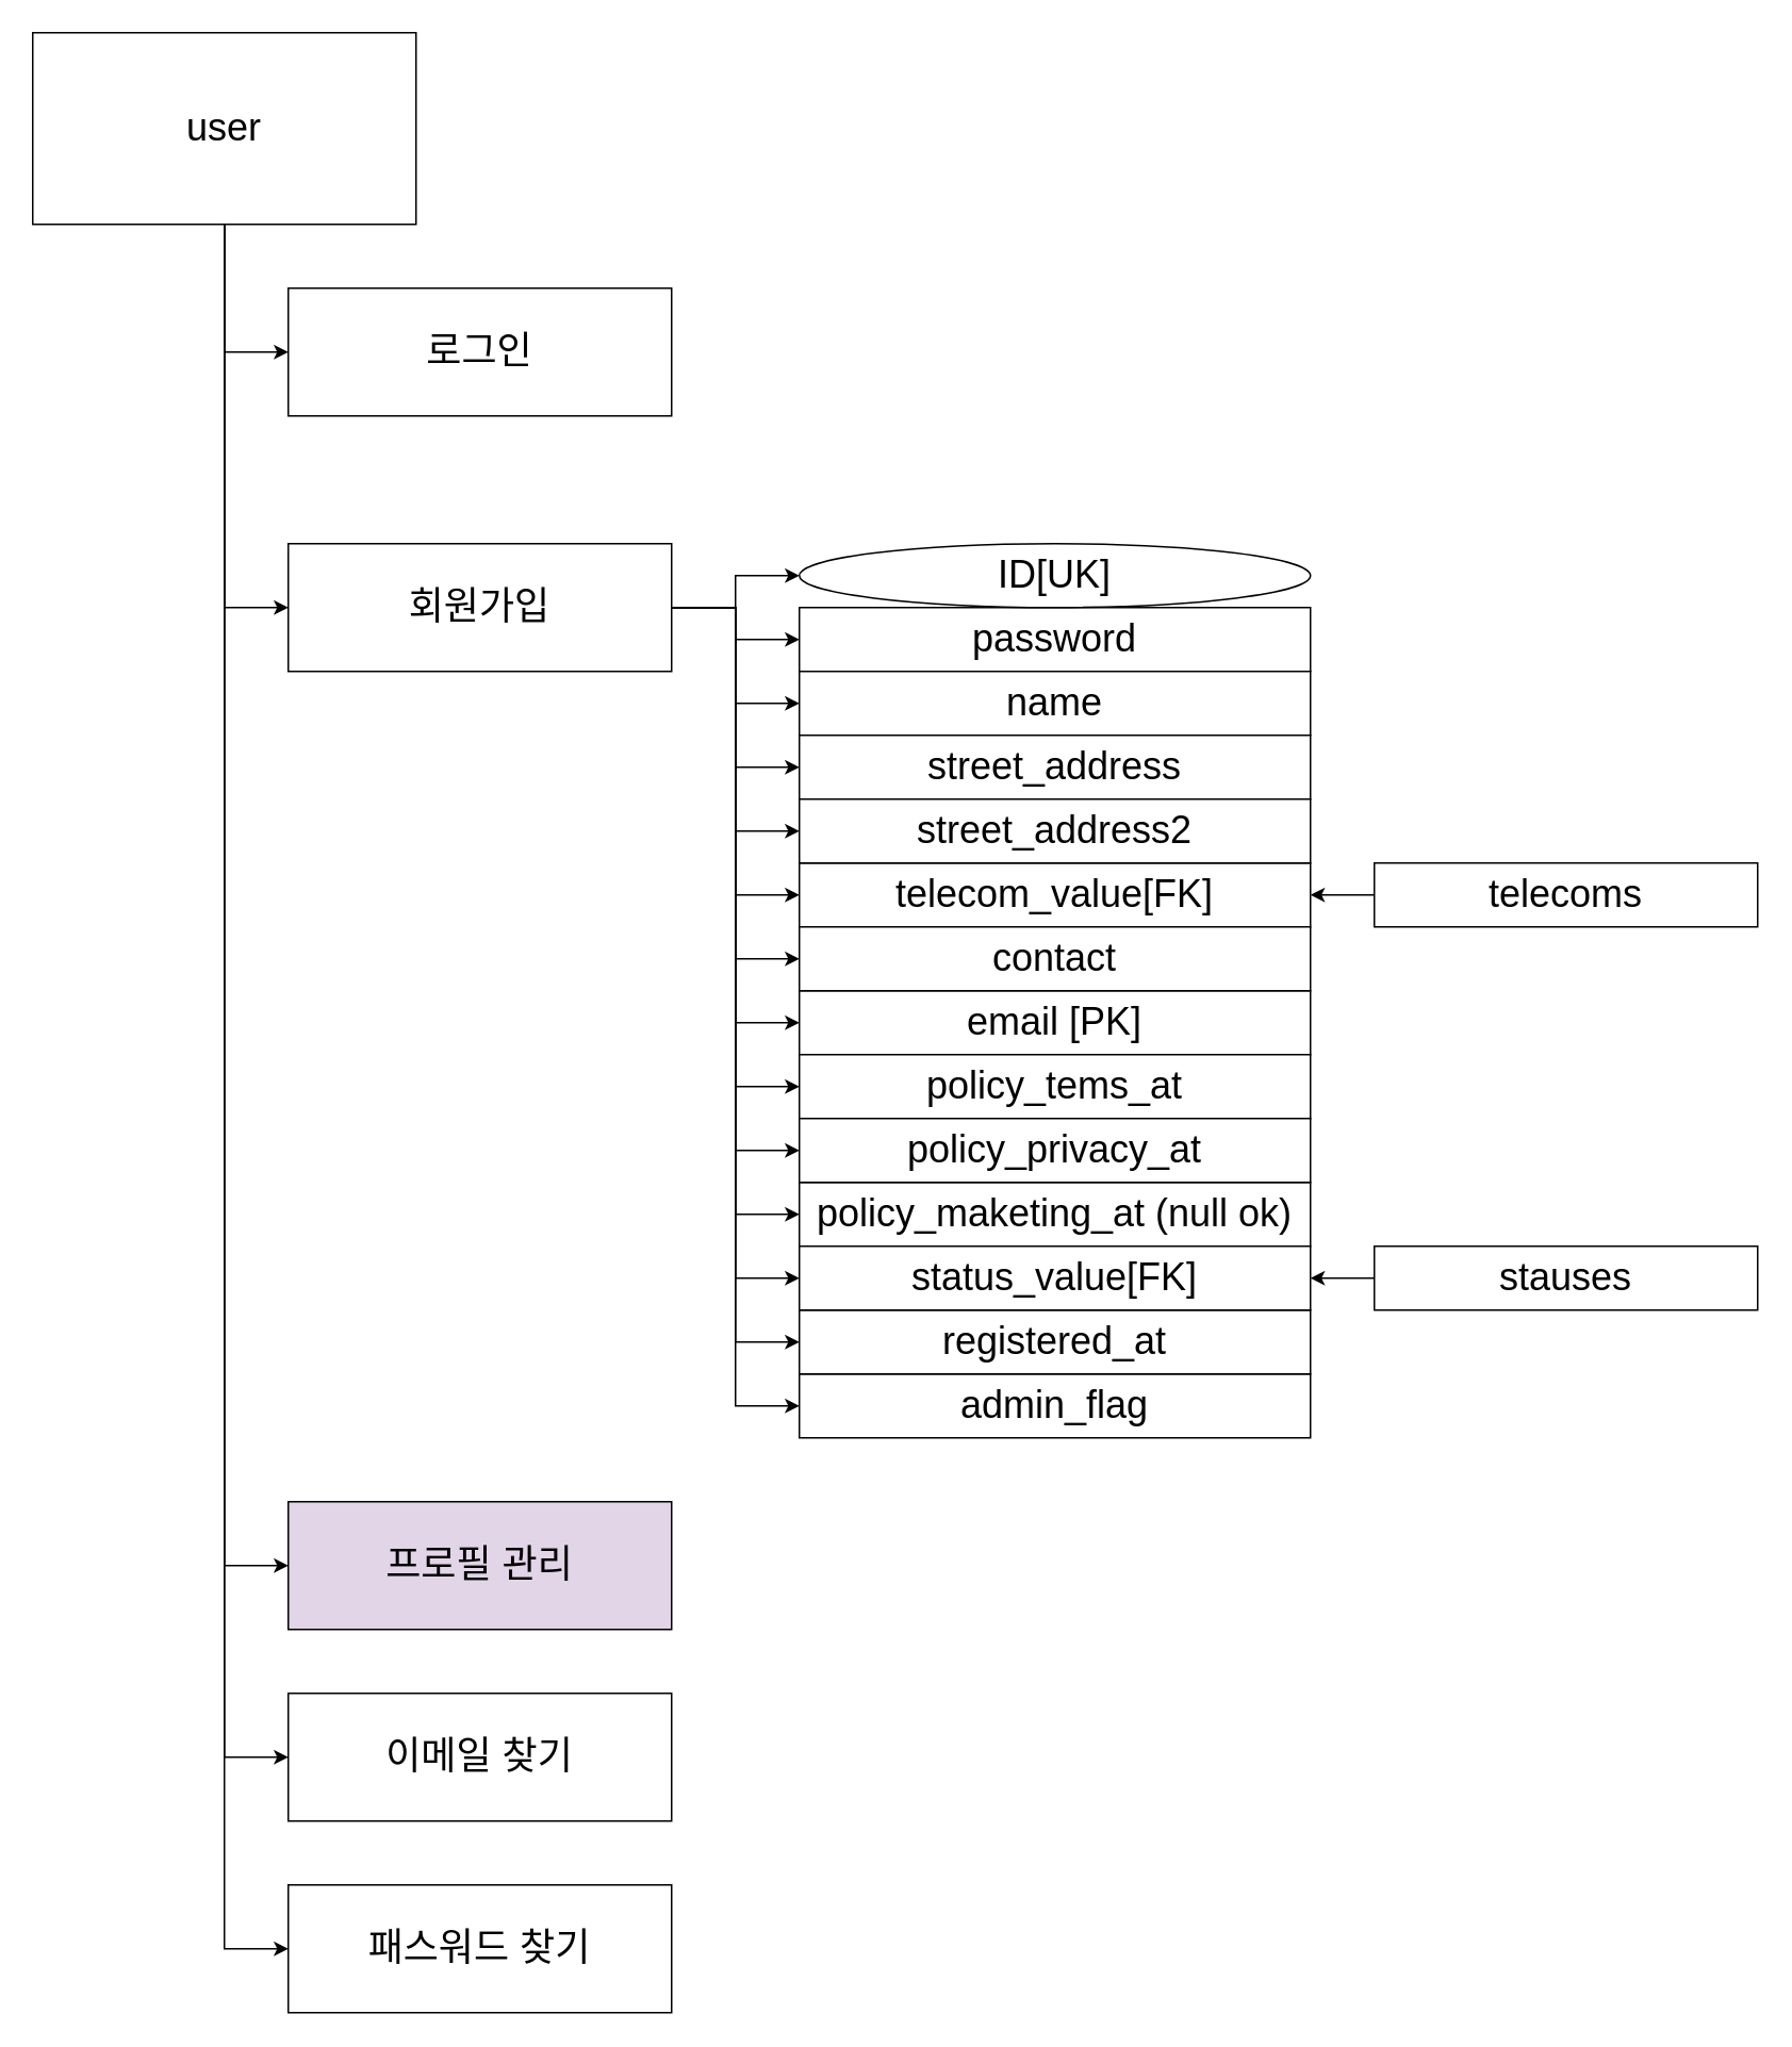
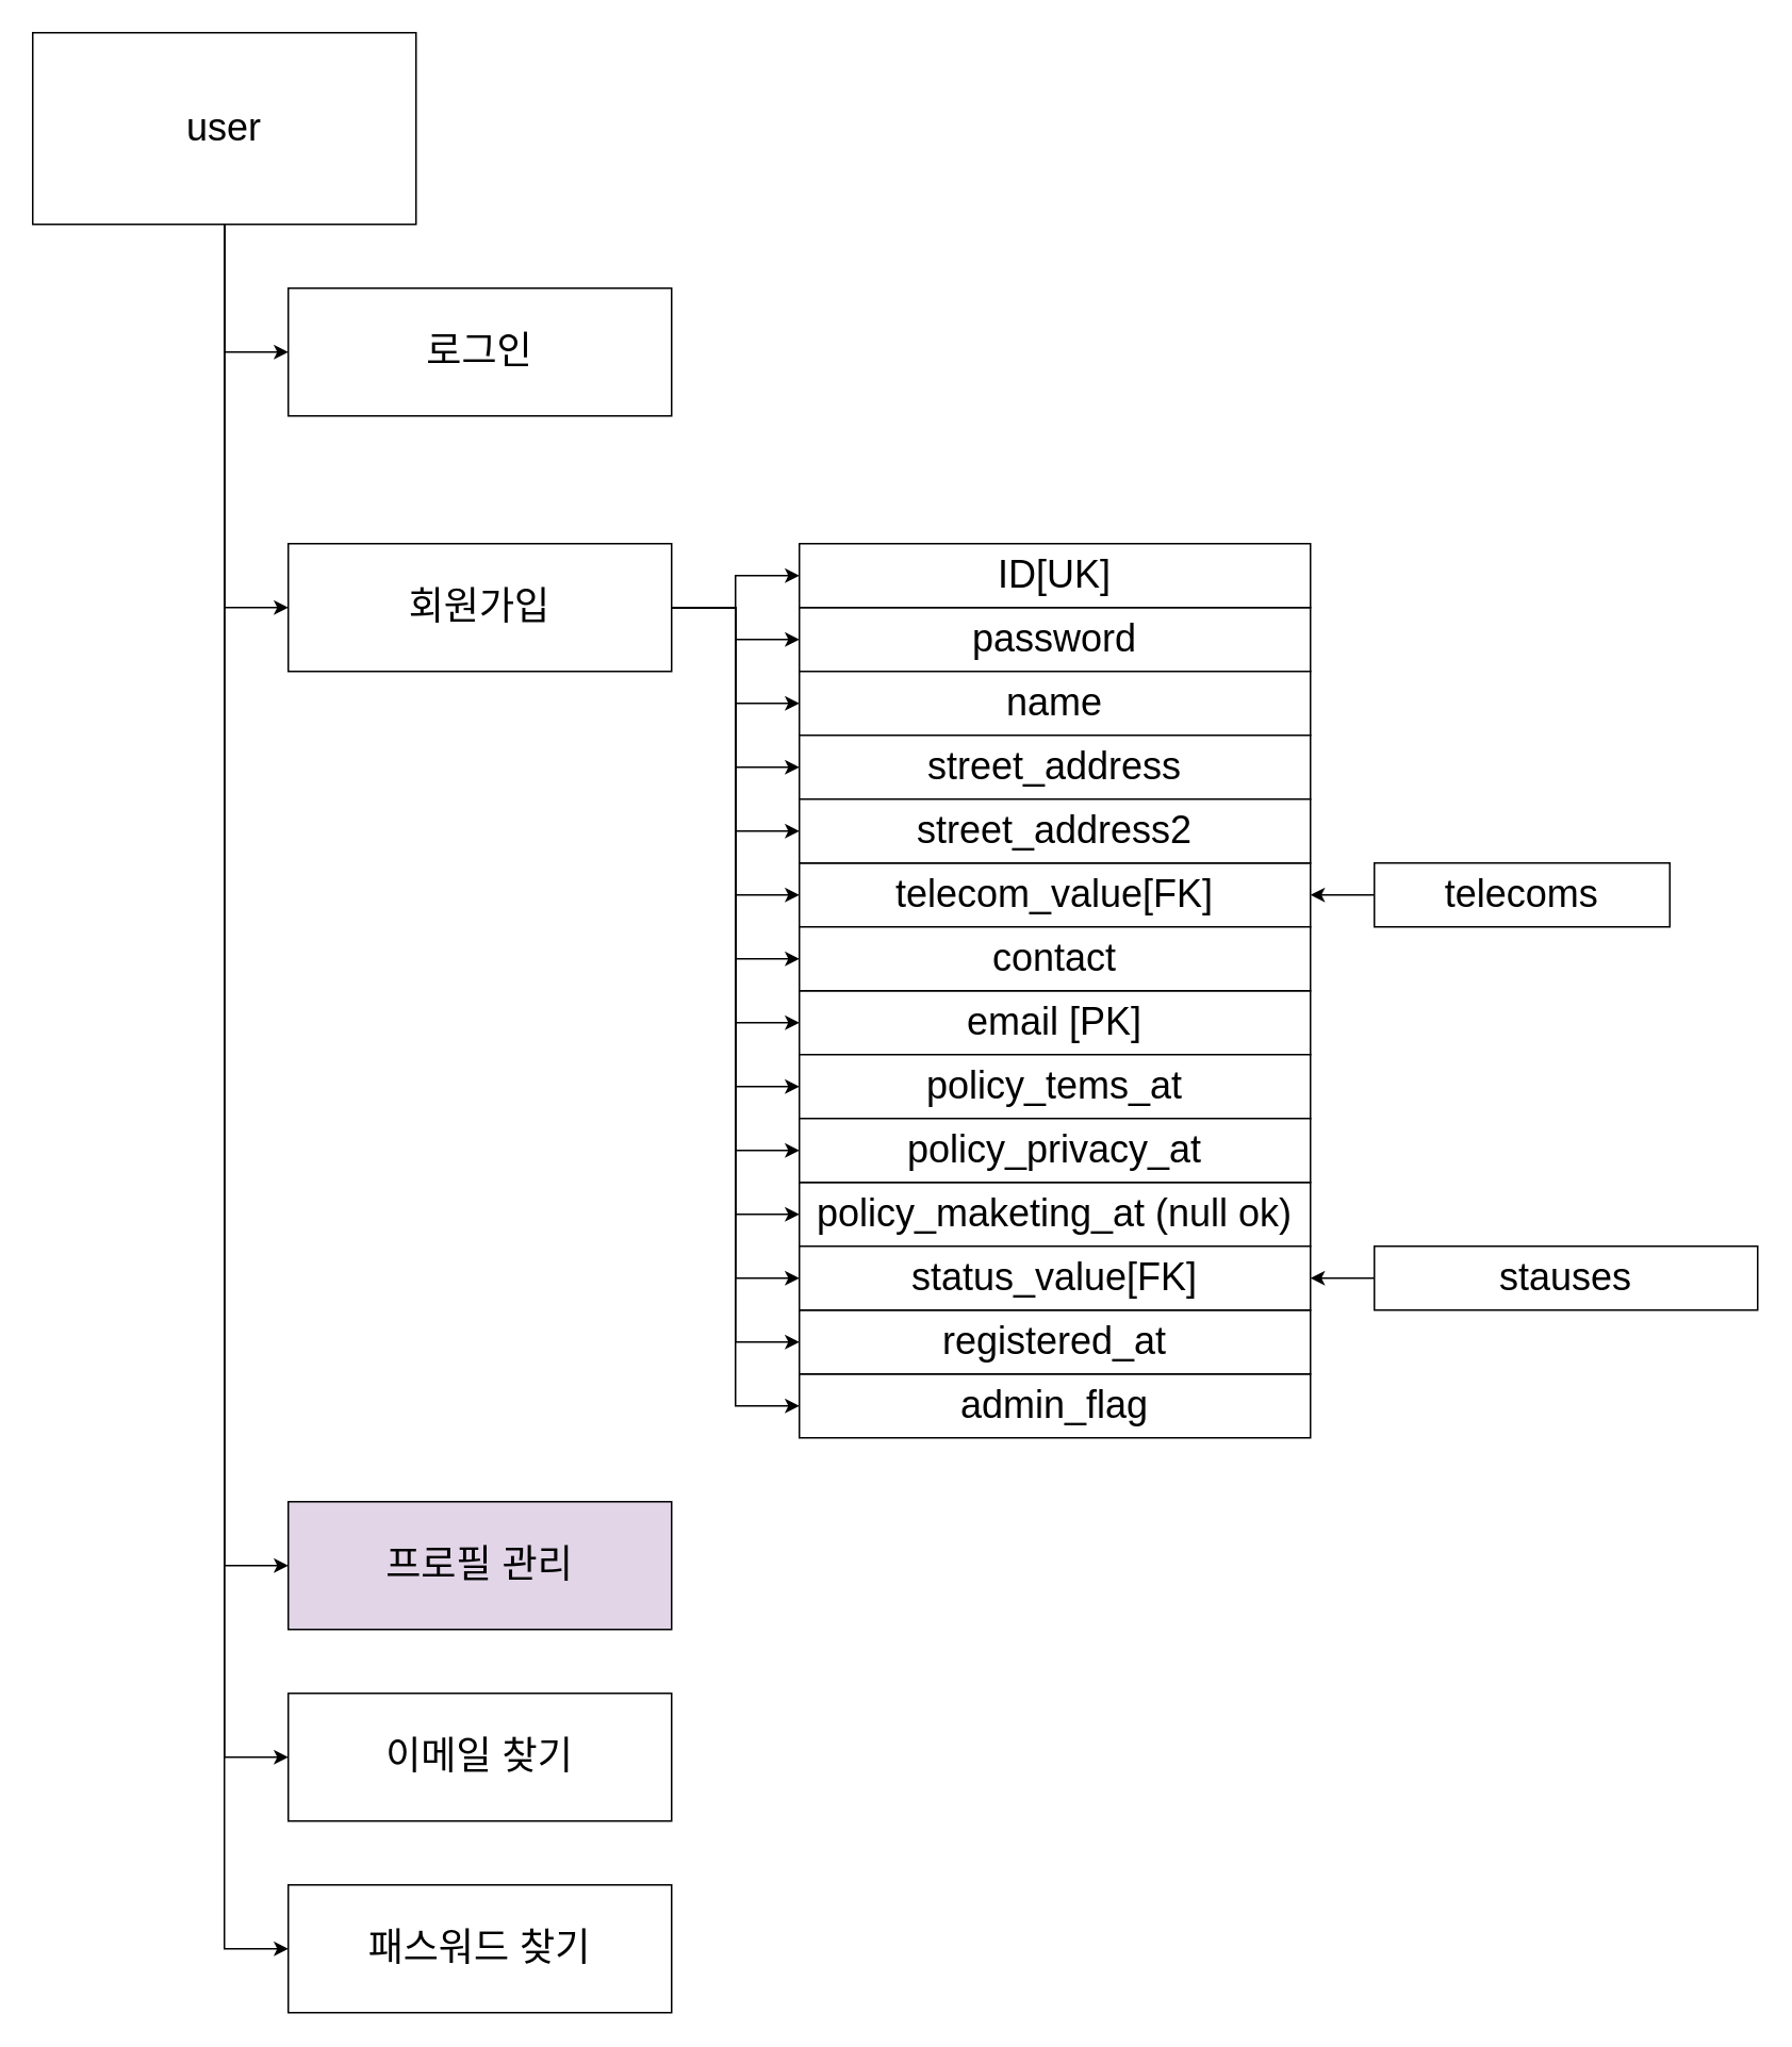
  <mxCell id="0" />
  <mxCell id="1" parent="0" />
  <mxCell id="2" style="edgeStyle=orthogonalEdgeStyle;rounded=0;orthogonalLoop=1;jettySize=auto;html=1;entryX=0;entryY=0.5;entryDx=0;entryDy=0;fontSize=18;" edge="1" parent="1" source="7" target="35"><mxGeometry relative="1" as="geometry" /></mxCell>
  <mxCell id="3" style="edgeStyle=orthogonalEdgeStyle;rounded=0;orthogonalLoop=1;jettySize=auto;html=1;entryX=0;entryY=0.5;entryDx=0;entryDy=0;fontSize=18;" edge="1" parent="1" source="7" target="42"><mxGeometry relative="1" as="geometry" /></mxCell>
  <mxCell id="4" style="edgeStyle=orthogonalEdgeStyle;rounded=0;orthogonalLoop=1;jettySize=auto;html=1;entryX=0;entryY=0.5;entryDx=0;entryDy=0;fontSize=18;" edge="1" parent="1" source="7" target="43"><mxGeometry relative="1" as="geometry" /></mxCell>
  <mxCell id="5" style="edgeStyle=orthogonalEdgeStyle;rounded=0;orthogonalLoop=1;jettySize=auto;html=1;entryX=0;entryY=0.5;entryDx=0;entryDy=0;fontSize=18;" edge="1" parent="1" source="7" target="44"><mxGeometry relative="1" as="geometry" /></mxCell>
  <mxCell id="6" style="edgeStyle=orthogonalEdgeStyle;rounded=0;orthogonalLoop=1;jettySize=auto;html=1;entryX=0;entryY=0.5;entryDx=0;entryDy=0;" edge="1" parent="1" source="7" target="20"><mxGeometry relative="1" as="geometry" /></mxCell>
  <mxCell id="7" value="&lt;span style=&quot;font-size: 24px;&quot;&gt;user&lt;/span&gt;" style="rounded=0;whiteSpace=wrap;html=1;" vertex="1" parent="1"><mxGeometry x="20" y="20" width="240" height="120" as="geometry" /></mxCell>
  <mxCell id="8" value="email [PK]" style="rounded=0;whiteSpace=wrap;html=1;fontSize=24;" vertex="1" parent="1"><mxGeometry x="500" y="620" width="320" height="40" as="geometry" /></mxCell>
  <mxCell id="9" value="password" style="rounded=0;whiteSpace=wrap;html=1;fontSize=24;" vertex="1" parent="1"><mxGeometry x="500" y="380" width="320" height="40" as="geometry" /></mxCell>
  <mxCell id="10" value="name" style="rounded=0;whiteSpace=wrap;html=1;fontSize=24;" vertex="1" parent="1"><mxGeometry x="500" y="420" width="320" height="40" as="geometry" /></mxCell>
  <mxCell id="11" value="policy_maketing_at (null ok)" style="rounded=0;whiteSpace=wrap;html=1;fontSize=24;" vertex="1" parent="1"><mxGeometry x="500" y="740" width="320" height="40" as="geometry" /></mxCell>
  <mxCell id="12" value="policy_tems_at" style="rounded=0;whiteSpace=wrap;html=1;fontSize=24;" vertex="1" parent="1"><mxGeometry x="500" y="660" width="320" height="40" as="geometry" /></mxCell>
- <mxCell id="13" value="ID[UK]" style="ellipse;whiteSpace=wrap;html=1;fontSize=24;" vertex="1" parent="1"><mxGeometry x="500" y="340" width="320" height="40" as="geometry" /></mxCell>
+ <mxCell id="13" value="ID[UK]" style="rounded=0;whiteSpace=wrap;html=1;fontSize=24;" vertex="1" parent="1"><mxGeometry x="500" y="340" width="320" height="40" as="geometry" /></mxCell>
  <mxCell id="14" value="policy_privacy_at" style="rounded=0;whiteSpace=wrap;html=1;fontSize=24;" vertex="1" parent="1"><mxGeometry x="500" y="700" width="320" height="40" as="geometry" /></mxCell>
  <mxCell id="15" value="street_address" style="rounded=0;whiteSpace=wrap;html=1;fontSize=24;" vertex="1" parent="1"><mxGeometry x="500" y="460" width="320" height="40" as="geometry" /></mxCell>
  <mxCell id="16" value="telecom_value[FK]" style="rounded=0;whiteSpace=wrap;html=1;fontSize=24;" vertex="1" parent="1"><mxGeometry x="500" y="540" width="320" height="40" as="geometry" /></mxCell>
  <mxCell id="17" value="contact" style="rounded=0;whiteSpace=wrap;html=1;fontSize=24;" vertex="1" parent="1"><mxGeometry x="500" y="580" width="320" height="40" as="geometry" /></mxCell>
  <mxCell id="18" value="street_address2" style="rounded=0;whiteSpace=wrap;html=1;fontSize=24;" vertex="1" parent="1"><mxGeometry x="500" y="500" width="320" height="40" as="geometry" /></mxCell>
  <mxCell id="19" value="admin_flag" style="rounded=0;whiteSpace=wrap;html=1;fontSize=24;" vertex="1" parent="1"><mxGeometry x="500" y="860" width="320" height="40" as="geometry" /></mxCell>
  <mxCell id="20" value="로그인" style="rounded=0;whiteSpace=wrap;html=1;fontSize=24;" vertex="1" parent="1"><mxGeometry x="180" y="180" width="240" height="80" as="geometry" /></mxCell>
  <mxCell id="21" style="edgeStyle=orthogonalEdgeStyle;rounded=0;orthogonalLoop=1;jettySize=auto;html=1;fontSize=18;entryX=0;entryY=0.5;entryDx=0;entryDy=0;" edge="1" parent="1" source="35" target="13"><mxGeometry relative="1" as="geometry"><mxPoint x="460" y="310" as="targetPoint" /></mxGeometry></mxCell>
  <mxCell id="22" style="edgeStyle=orthogonalEdgeStyle;rounded=0;orthogonalLoop=1;jettySize=auto;html=1;entryX=0;entryY=0.5;entryDx=0;entryDy=0;fontSize=18;" edge="1" parent="1" source="35" target="9"><mxGeometry relative="1" as="geometry" /></mxCell>
  <mxCell id="23" style="edgeStyle=orthogonalEdgeStyle;rounded=0;orthogonalLoop=1;jettySize=auto;html=1;entryX=0;entryY=0.5;entryDx=0;entryDy=0;fontSize=18;" edge="1" parent="1" source="35" target="10"><mxGeometry relative="1" as="geometry" /></mxCell>
  <mxCell id="24" style="edgeStyle=orthogonalEdgeStyle;rounded=0;orthogonalLoop=1;jettySize=auto;html=1;entryX=0;entryY=0.5;entryDx=0;entryDy=0;fontSize=18;" edge="1" parent="1" source="35" target="15"><mxGeometry relative="1" as="geometry" /></mxCell>
  <mxCell id="25" style="edgeStyle=orthogonalEdgeStyle;rounded=0;orthogonalLoop=1;jettySize=auto;html=1;entryX=0;entryY=0.5;entryDx=0;entryDy=0;fontSize=18;" edge="1" parent="1" source="35" target="18"><mxGeometry relative="1" as="geometry" /></mxCell>
  <mxCell id="26" style="edgeStyle=orthogonalEdgeStyle;rounded=0;orthogonalLoop=1;jettySize=auto;html=1;entryX=0;entryY=0.5;entryDx=0;entryDy=0;fontSize=18;" edge="1" parent="1" source="35" target="16"><mxGeometry relative="1" as="geometry" /></mxCell>
  <mxCell id="27" style="edgeStyle=orthogonalEdgeStyle;rounded=0;orthogonalLoop=1;jettySize=auto;html=1;entryX=0;entryY=0.5;entryDx=0;entryDy=0;fontSize=18;" edge="1" parent="1" source="35" target="17"><mxGeometry relative="1" as="geometry" /></mxCell>
  <mxCell id="28" style="edgeStyle=orthogonalEdgeStyle;rounded=0;orthogonalLoop=1;jettySize=auto;html=1;entryX=0;entryY=0.5;entryDx=0;entryDy=0;fontSize=18;" edge="1" parent="1" source="35" target="8"><mxGeometry relative="1" as="geometry" /></mxCell>
  <mxCell id="29" style="edgeStyle=orthogonalEdgeStyle;rounded=0;orthogonalLoop=1;jettySize=auto;html=1;entryX=0;entryY=0.5;entryDx=0;entryDy=0;fontSize=18;" edge="1" parent="1" source="35" target="12"><mxGeometry relative="1" as="geometry" /></mxCell>
  <mxCell id="30" style="edgeStyle=orthogonalEdgeStyle;rounded=0;orthogonalLoop=1;jettySize=auto;html=1;entryX=0;entryY=0.5;entryDx=0;entryDy=0;fontSize=18;" edge="1" parent="1" source="35" target="14"><mxGeometry relative="1" as="geometry" /></mxCell>
  <mxCell id="31" style="edgeStyle=orthogonalEdgeStyle;rounded=0;orthogonalLoop=1;jettySize=auto;html=1;entryX=0;entryY=0.5;entryDx=0;entryDy=0;fontSize=18;" edge="1" parent="1" source="35" target="11"><mxGeometry relative="1" as="geometry" /></mxCell>
  <mxCell id="32" style="edgeStyle=orthogonalEdgeStyle;rounded=0;orthogonalLoop=1;jettySize=auto;html=1;entryX=0;entryY=0.5;entryDx=0;entryDy=0;fontSize=18;" edge="1" parent="1" source="35" target="39"><mxGeometry relative="1" as="geometry" /></mxCell>
  <mxCell id="33" style="edgeStyle=orthogonalEdgeStyle;rounded=0;orthogonalLoop=1;jettySize=auto;html=1;entryX=0;entryY=0.5;entryDx=0;entryDy=0;fontSize=18;" edge="1" parent="1" source="35" target="38"><mxGeometry relative="1" as="geometry" /></mxCell>
  <mxCell id="34" style="edgeStyle=orthogonalEdgeStyle;rounded=0;orthogonalLoop=1;jettySize=auto;html=1;entryX=0;entryY=0.5;entryDx=0;entryDy=0;fontSize=18;" edge="1" parent="1" source="35" target="19"><mxGeometry relative="1" as="geometry" /></mxCell>
  <mxCell id="35" value="회원가입" style="rounded=0;whiteSpace=wrap;html=1;fontSize=24;" vertex="1" parent="1"><mxGeometry x="180" y="340" width="240" height="80" as="geometry" /></mxCell>
  <mxCell id="36" style="edgeStyle=orthogonalEdgeStyle;rounded=0;orthogonalLoop=1;jettySize=auto;html=1;entryX=1;entryY=0.5;entryDx=0;entryDy=0;fontSize=18;" edge="1" parent="1" source="37" target="16"><mxGeometry relative="1" as="geometry" /></mxCell>
- <mxCell id="37" value="telecoms" style="rounded=0;whiteSpace=wrap;html=1;fontSize=24;" vertex="1" parent="1"><mxGeometry x="860" y="540" width="240" height="40" as="geometry" /></mxCell>
+ <mxCell id="37" value="telecoms" style="rounded=0;whiteSpace=wrap;html=1;fontSize=24;" vertex="1" parent="1"><mxGeometry x="860" y="540" width="185" height="40" as="geometry" /></mxCell>
  <mxCell id="38" value="registered_at" style="rounded=0;whiteSpace=wrap;html=1;fontSize=24;" vertex="1" parent="1"><mxGeometry x="500" y="820" width="320" height="40" as="geometry" /></mxCell>
  <mxCell id="39" value="status_value[FK]" style="rounded=0;whiteSpace=wrap;html=1;fontSize=24;" vertex="1" parent="1"><mxGeometry x="500" y="780" width="320" height="40" as="geometry" /></mxCell>
  <mxCell id="40" style="edgeStyle=orthogonalEdgeStyle;rounded=0;orthogonalLoop=1;jettySize=auto;html=1;entryX=1;entryY=0.5;entryDx=0;entryDy=0;fontSize=18;" edge="1" parent="1" source="41" target="39"><mxGeometry relative="1" as="geometry" /></mxCell>
  <mxCell id="41" value="stauses" style="rounded=0;whiteSpace=wrap;html=1;fontSize=24;" vertex="1" parent="1"><mxGeometry x="860" y="780" width="240" height="40" as="geometry" /></mxCell>
  <mxCell id="42" value="프로필 관리" style="rounded=0;whiteSpace=wrap;html=1;fontSize=24;fillColor=#e1d5e7;" vertex="1" parent="1"><mxGeometry x="180" y="940" width="240" height="80" as="geometry" /></mxCell>
  <mxCell id="43" value="이메일 찾기" style="rounded=0;whiteSpace=wrap;html=1;fontSize=24;" vertex="1" parent="1"><mxGeometry x="180" y="1060" width="240" height="80" as="geometry" /></mxCell>
  <mxCell id="44" value="패스워드 찾기" style="rounded=0;whiteSpace=wrap;html=1;fontSize=24;" vertex="1" parent="1"><mxGeometry x="180" y="1180" width="240" height="80" as="geometry" /></mxCell>
